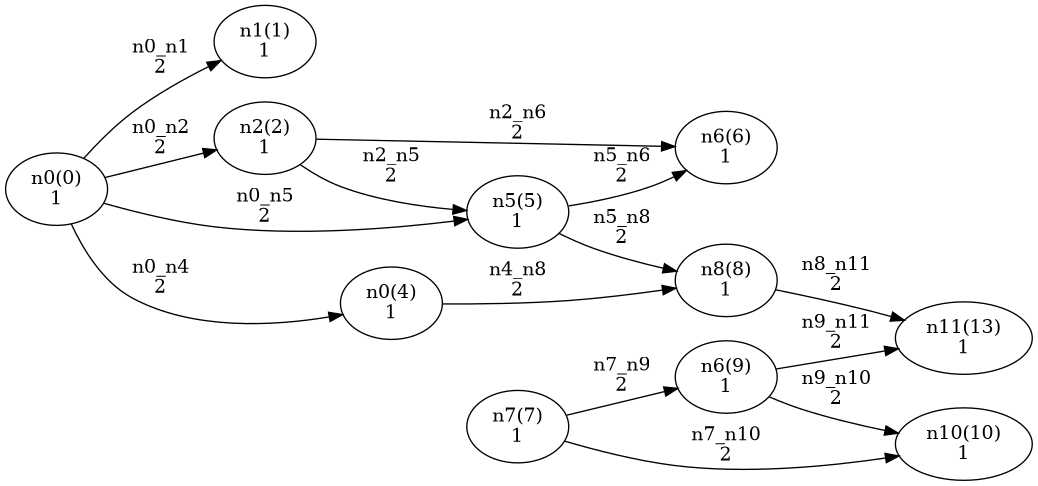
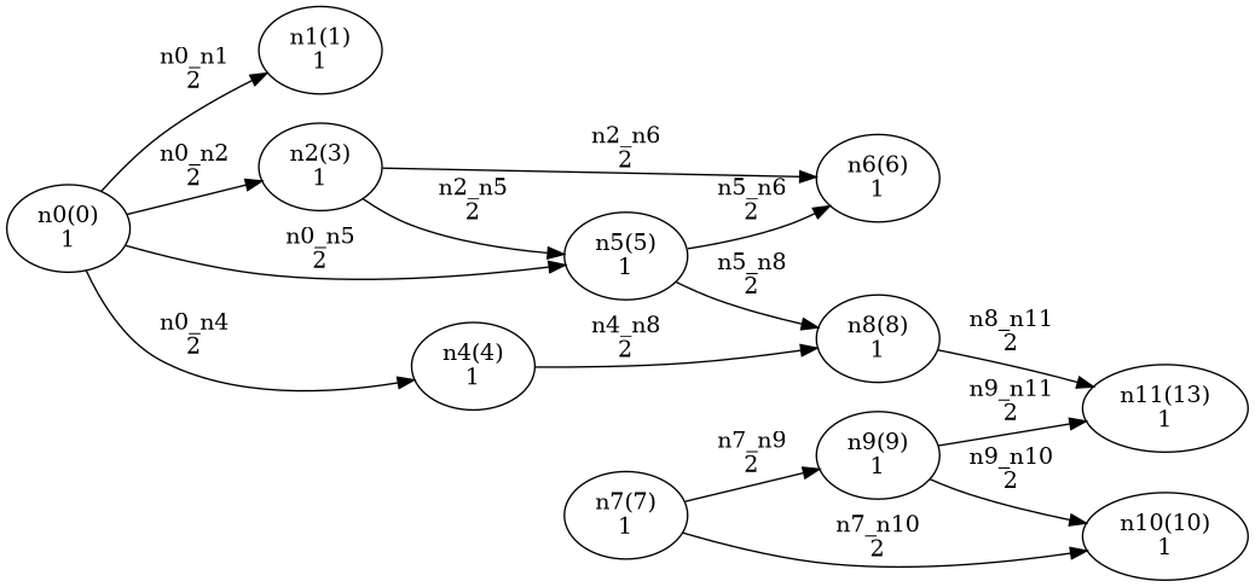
  digraph {
    rankdir=LR
    n1 [label="n0(0)\n1"]
    n2 [label="n1(1)\n1"]
-   n3 [label="n2(2)\n1"]
-   n4 [label="n0(4)\n1"]
+   n3 [label="n2(3)\n1"]
+   n4 [label="n4(4)\n1"]
    n5 [label="n5(5)\n1"]
    n6 [label="n6(6)\n1"]
    n7 [label="n8(8)\n1"]
    n8 [label="n7(7)\n1"]
-   n9 [label="n6(9)\n1"]
+   n9 [label="n9(9)\n1"]
    n10 [label="n10(10)\n1"]
    n11 [label="n11(13)\n1"]
    n1 -> n2 [label="n0_n1\n2"]
    n1 -> n3 [label="n0_n2\n2"]
    n1 -> n4 [label="n0_n4\n2"]
    n1 -> n5 [label="n0_n5\n2"]
    n3 -> n5 [label="n2_n5\n2"]
    n3 -> n6 [label="n2_n6\n2"]
    n4 -> n7 [label="n4_n8\n2"]
    n5 -> n6 [label="n5_n6\n2"]
    n5 -> n7 [label="n5_n8\n2"]
    n7 -> n11 [label="n8_n11\n2"]
    n8 -> n9 [label="n7_n9\n2"]
    n8 -> n10 [label="n7_n10\n2"]
    n9 -> n10 [label="n9_n10\n2"]
    n9 -> n11 [label="n9_n11\n2"]
  }
